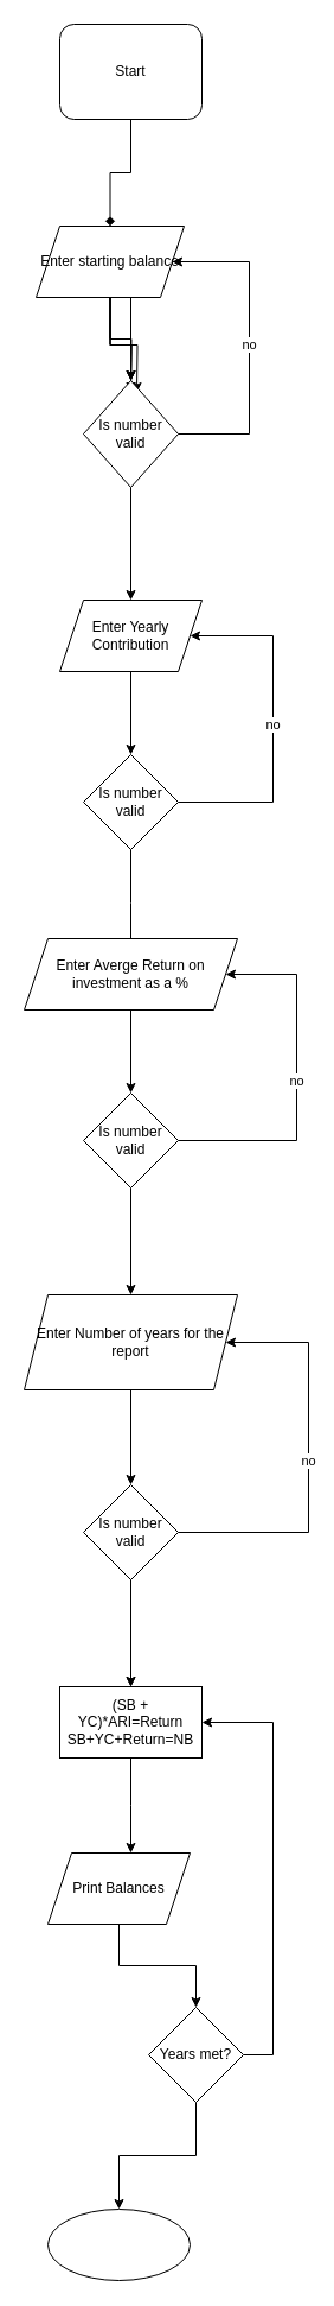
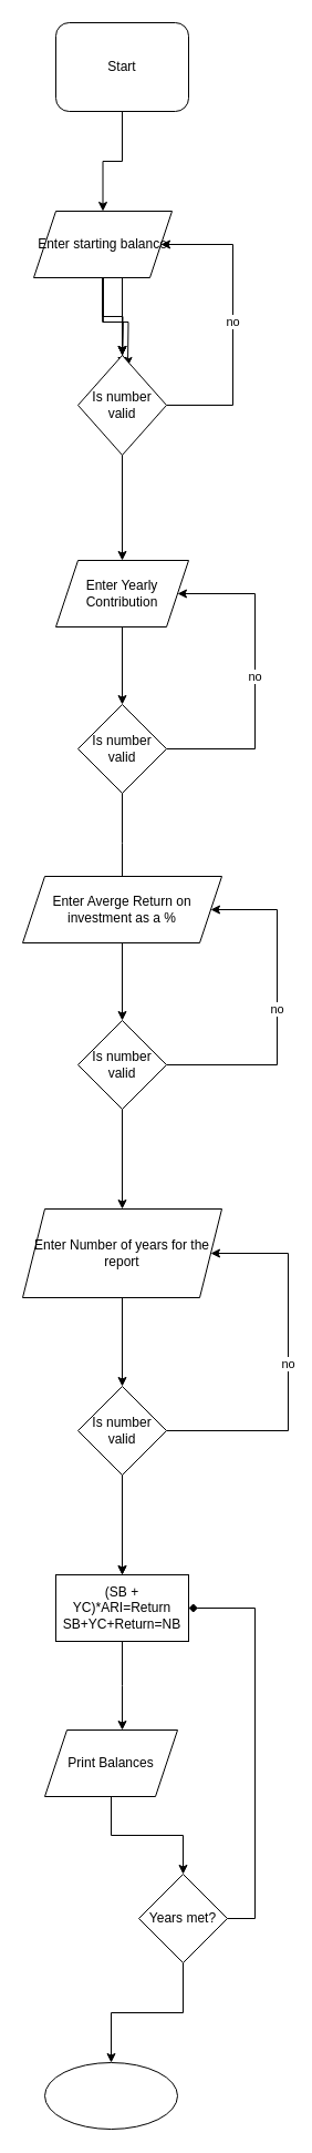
  <mxCell id="0" />
  <mxCell id="1" parent="0" />
- <mxCell id="2" value="" style="edgeStyle=orthogonalEdgeStyle;rounded=0;orthogonalLoop=1;jettySize=auto;html=1;endArrow=diamond;" parent="1" source="3" target="10" edge="1"><mxGeometry relative="1" as="geometry" /></mxCell>
+ <mxCell id="2" value="" style="edgeStyle=orthogonalEdgeStyle;rounded=0;orthogonalLoop=1;jettySize=auto;html=1;" parent="1" source="3" target="10" edge="1"><mxGeometry relative="1" as="geometry" /></mxCell>
  <mxCell id="3" value="Start" style="whiteSpace=wrap;html=1;rounded=1;" parent="1" vertex="1"><mxGeometry x="50" y="20" width="120" height="80" as="geometry" /></mxCell>
  <mxCell id="4" value="" style="edgeStyle=orthogonalEdgeStyle;rounded=0;orthogonalLoop=1;jettySize=auto;html=1;" parent="1" source="10" edge="1"><mxGeometry relative="1" as="geometry"><mxPoint x="110" y="320" as="targetPoint" /><Array as="points"><mxPoint x="110" y="290" /><mxPoint x="110" y="290" /></Array></mxGeometry></mxCell>
  <mxCell id="5" value="" style="edgeStyle=orthogonalEdgeStyle;rounded=0;orthogonalLoop=1;jettySize=auto;html=1;" parent="1" source="10" edge="1"><mxGeometry relative="1" as="geometry"><mxPoint x="110" y="330" as="targetPoint" /></mxGeometry></mxCell>
  <mxCell id="6" value="" style="edgeStyle=orthogonalEdgeStyle;rounded=0;orthogonalLoop=1;jettySize=auto;html=1;" parent="1" source="10" edge="1"><mxGeometry relative="1" as="geometry"><mxPoint x="110" y="330" as="targetPoint" /></mxGeometry></mxCell>
  <mxCell id="7" value="" style="edgeStyle=orthogonalEdgeStyle;rounded=0;orthogonalLoop=1;jettySize=auto;html=1;" parent="1" source="10" edge="1"><mxGeometry relative="1" as="geometry"><mxPoint x="110" y="320" as="targetPoint" /></mxGeometry></mxCell>
  <mxCell id="8" value="" style="edgeStyle=orthogonalEdgeStyle;rounded=0;orthogonalLoop=1;jettySize=auto;html=1;" parent="1" source="10" edge="1"><mxGeometry relative="1" as="geometry"><mxPoint x="115" y="330" as="targetPoint" /></mxGeometry></mxCell>
  <mxCell id="9" value="" style="edgeStyle=orthogonalEdgeStyle;rounded=0;orthogonalLoop=1;jettySize=auto;html=1;" parent="1" source="10" target="13" edge="1"><mxGeometry relative="1" as="geometry" /></mxCell>
  <mxCell id="10" value="Enter starting balance" style="shape=parallelogram;perimeter=parallelogramPerimeter;whiteSpace=wrap;html=1;fixedSize=1;" parent="1" vertex="1"><mxGeometry x="30" y="190" width="125" height="60" as="geometry" /></mxCell>
  <mxCell id="11" value="no" style="edgeStyle=orthogonalEdgeStyle;rounded=0;orthogonalLoop=1;jettySize=auto;html=1;entryX=1;entryY=0.5;entryDx=0;entryDy=0;" parent="1" source="13" target="10" edge="1"><mxGeometry relative="1" as="geometry"><Array as="points"><mxPoint x="210" y="365" /><mxPoint x="210" y="220" /></Array></mxGeometry></mxCell>
  <mxCell id="12" value="" style="edgeStyle=orthogonalEdgeStyle;rounded=0;orthogonalLoop=1;jettySize=auto;html=1;" parent="1" source="13" target="15" edge="1"><mxGeometry relative="1" as="geometry" /></mxCell>
  <mxCell id="13" value="Is number valid" style="rhombus;whiteSpace=wrap;html=1;" parent="1" vertex="1"><mxGeometry x="70" y="320" width="80" height="90" as="geometry" /></mxCell>
  <mxCell id="14" value="" style="edgeStyle=orthogonalEdgeStyle;rounded=0;orthogonalLoop=1;jettySize=auto;html=1;" parent="1" source="15" target="18" edge="1"><mxGeometry relative="1" as="geometry" /></mxCell>
  <mxCell id="15" value="Enter Yearly Contribution" style="shape=parallelogram;perimeter=parallelogramPerimeter;whiteSpace=wrap;html=1;fixedSize=1;" parent="1" vertex="1"><mxGeometry x="50" y="505" width="120" height="60" as="geometry" /></mxCell>
  <mxCell id="16" value="no" style="edgeStyle=orthogonalEdgeStyle;rounded=0;orthogonalLoop=1;jettySize=auto;html=1;entryX=1;entryY=0.5;entryDx=0;entryDy=0;" parent="1" source="18" target="15" edge="1"><mxGeometry relative="1" as="geometry"><Array as="points"><mxPoint x="230" y="675" /><mxPoint x="230" y="535" /></Array></mxGeometry></mxCell>
  <mxCell id="17" value="" style="edgeStyle=orthogonalEdgeStyle;rounded=0;orthogonalLoop=1;jettySize=auto;html=1;" parent="1" source="18" edge="1"><mxGeometry relative="1" as="geometry"><mxPoint x="110" y="805" as="targetPoint" /></mxGeometry></mxCell>
  <mxCell id="18" value="Is number valid" style="rhombus;whiteSpace=wrap;html=1;" parent="1" vertex="1"><mxGeometry x="70" y="635" width="80" height="80" as="geometry" /></mxCell>
  <mxCell id="19" value="" style="edgeStyle=orthogonalEdgeStyle;rounded=0;orthogonalLoop=1;jettySize=auto;html=1;" parent="1" source="20" target="23" edge="1"><mxGeometry relative="1" as="geometry" /></mxCell>
  <mxCell id="20" value="Enter Averge Return on investment as a %" style="shape=parallelogram;perimeter=parallelogramPerimeter;whiteSpace=wrap;html=1;fixedSize=1;" parent="1" vertex="1"><mxGeometry x="20" y="790" width="180" height="60" as="geometry" /></mxCell>
  <mxCell id="21" value="no" style="edgeStyle=orthogonalEdgeStyle;rounded=0;orthogonalLoop=1;jettySize=auto;html=1;entryX=1;entryY=0.5;entryDx=0;entryDy=0;" parent="1" source="23" target="20" edge="1"><mxGeometry relative="1" as="geometry"><Array as="points"><mxPoint x="250" y="960" /><mxPoint x="250" y="820" /></Array></mxGeometry></mxCell>
  <mxCell id="22" value="" style="edgeStyle=orthogonalEdgeStyle;rounded=0;orthogonalLoop=1;jettySize=auto;html=1;" parent="1" source="23" target="25" edge="1"><mxGeometry relative="1" as="geometry" /></mxCell>
  <mxCell id="23" value="Is number valid" style="rhombus;whiteSpace=wrap;html=1;" parent="1" vertex="1"><mxGeometry x="70" y="920" width="80" height="80" as="geometry" /></mxCell>
  <mxCell id="24" value="" style="edgeStyle=orthogonalEdgeStyle;rounded=0;orthogonalLoop=1;jettySize=auto;html=1;" parent="1" source="25" target="29" edge="1"><mxGeometry relative="1" as="geometry" /></mxCell>
  <mxCell id="25" value="Enter Number of years for the report" style="shape=parallelogram;perimeter=parallelogramPerimeter;whiteSpace=wrap;html=1;fixedSize=1;" parent="1" vertex="1"><mxGeometry x="20" y="1090" width="180" height="80" as="geometry" /></mxCell>
  <mxCell id="26" value="no" style="edgeStyle=orthogonalEdgeStyle;rounded=0;orthogonalLoop=1;jettySize=auto;html=1;entryX=1;entryY=0.5;entryDx=0;entryDy=0;" parent="1" source="29" target="25" edge="1"><mxGeometry relative="1" as="geometry"><Array as="points"><mxPoint x="260" y="1290" /><mxPoint x="260" y="1130" /></Array></mxGeometry></mxCell>
  <mxCell id="27" value="" style="edgeStyle=orthogonalEdgeStyle;rounded=0;orthogonalLoop=1;jettySize=auto;html=1;" parent="1" source="29" edge="1"><mxGeometry relative="1" as="geometry"><mxPoint x="110" y="1420" as="targetPoint" /></mxGeometry></mxCell>
  <mxCell id="28" value="" style="edgeStyle=orthogonalEdgeStyle;rounded=0;orthogonalLoop=1;jettySize=auto;html=1;" edge="1" parent="1" source="29" target="31"><mxGeometry relative="1" as="geometry" /></mxCell>
  <mxCell id="29" value="Is number valid" style="rhombus;whiteSpace=wrap;html=1;" parent="1" vertex="1"><mxGeometry x="70" y="1250" width="80" height="80" as="geometry" /></mxCell>
  <mxCell id="30" value="" style="edgeStyle=orthogonalEdgeStyle;rounded=0;orthogonalLoop=1;jettySize=auto;html=1;" edge="1" parent="1" source="31"><mxGeometry relative="1" as="geometry"><mxPoint x="110" y="1560" as="targetPoint" /></mxGeometry></mxCell>
  <mxCell id="31" value="(SB + YC)*ARI=Return&lt;br&gt;SB+YC+Return=NB" style="whiteSpace=wrap;html=1;" vertex="1" parent="1"><mxGeometry x="50" y="1420" width="120" height="60" as="geometry" /></mxCell>
  <mxCell id="32" value="" style="edgeStyle=orthogonalEdgeStyle;rounded=0;orthogonalLoop=1;jettySize=auto;html=1;" edge="1" parent="1" source="33" target="36"><mxGeometry relative="1" as="geometry" /></mxCell>
  <mxCell id="33" value="Print Balances" style="shape=parallelogram;perimeter=parallelogramPerimeter;whiteSpace=wrap;html=1;fixedSize=1;" vertex="1" parent="1"><mxGeometry x="40" y="1560" width="120" height="60" as="geometry" /></mxCell>
- <mxCell id="34" style="edgeStyle=orthogonalEdgeStyle;rounded=0;orthogonalLoop=1;jettySize=auto;html=1;entryX=1;entryY=0.5;entryDx=0;entryDy=0;" edge="1" parent="1" source="36" target="31"><mxGeometry relative="1" as="geometry"><Array as="points"><mxPoint x="230" y="1730" /><mxPoint x="230" y="1450" /></Array></mxGeometry></mxCell>
+ <mxCell id="34" style="edgeStyle=orthogonalEdgeStyle;rounded=0;orthogonalLoop=1;jettySize=auto;html=1;entryX=1;entryY=0.5;entryDx=0;entryDy=0;endArrow=diamond;" edge="1" parent="1" source="36" target="31"><mxGeometry relative="1" as="geometry"><Array as="points"><mxPoint x="230" y="1730" /><mxPoint x="230" y="1450" /></Array></mxGeometry></mxCell>
  <mxCell id="35" value="" style="edgeStyle=orthogonalEdgeStyle;rounded=0;orthogonalLoop=1;jettySize=auto;html=1;" edge="1" parent="1" source="36" target="37"><mxGeometry relative="1" as="geometry" /></mxCell>
  <mxCell id="36" value="Years met?" style="rhombus;whiteSpace=wrap;html=1;" vertex="1" parent="1"><mxGeometry x="125" y="1690" width="80" height="80" as="geometry" /></mxCell>
  <mxCell id="37" value="" style="ellipse;whiteSpace=wrap;html=1;" vertex="1" parent="1"><mxGeometry x="40" y="1860" width="120" height="60" as="geometry" /></mxCell>
